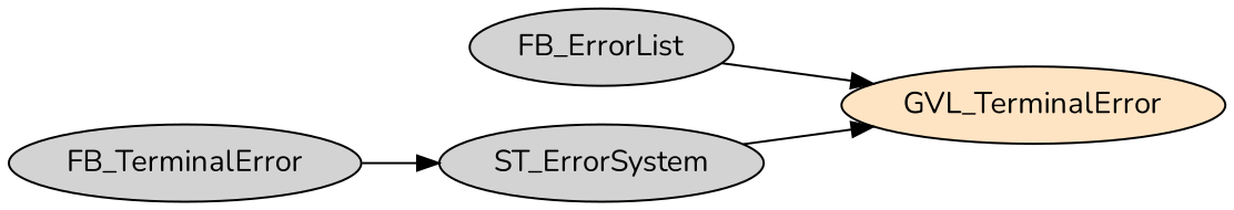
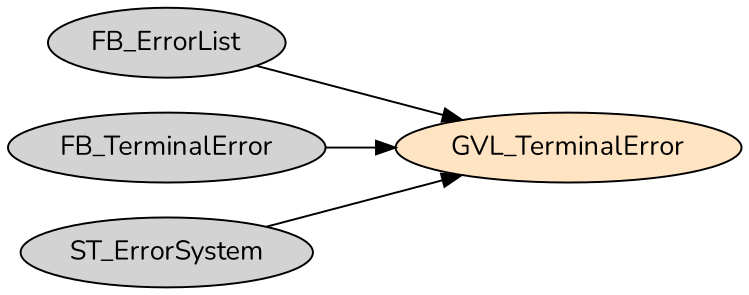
  digraph {
    fontname=Nunito
    rankdir=LR
    node [fontname=Nunito style=filled]
    edge [fontname=Nunito]
    n1 [fillcolor=bisque label=GVL_TerminalError]
    FB_ErrorList
    FB_TerminalError
    ST_ErrorSystem
    FB_ErrorList -> n1
-   FB_TerminalError -> ST_ErrorSystem
+   FB_TerminalError -> n1
    ST_ErrorSystem -> n1
  }
